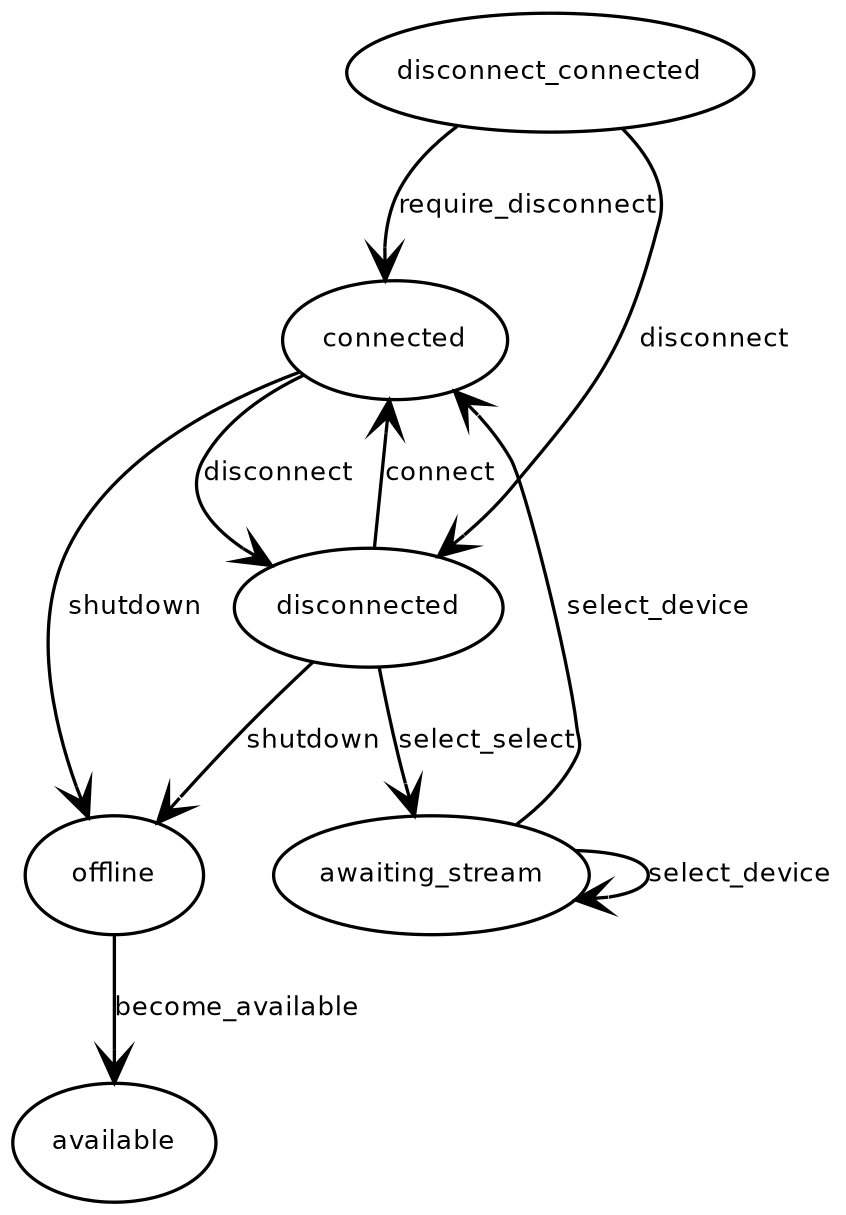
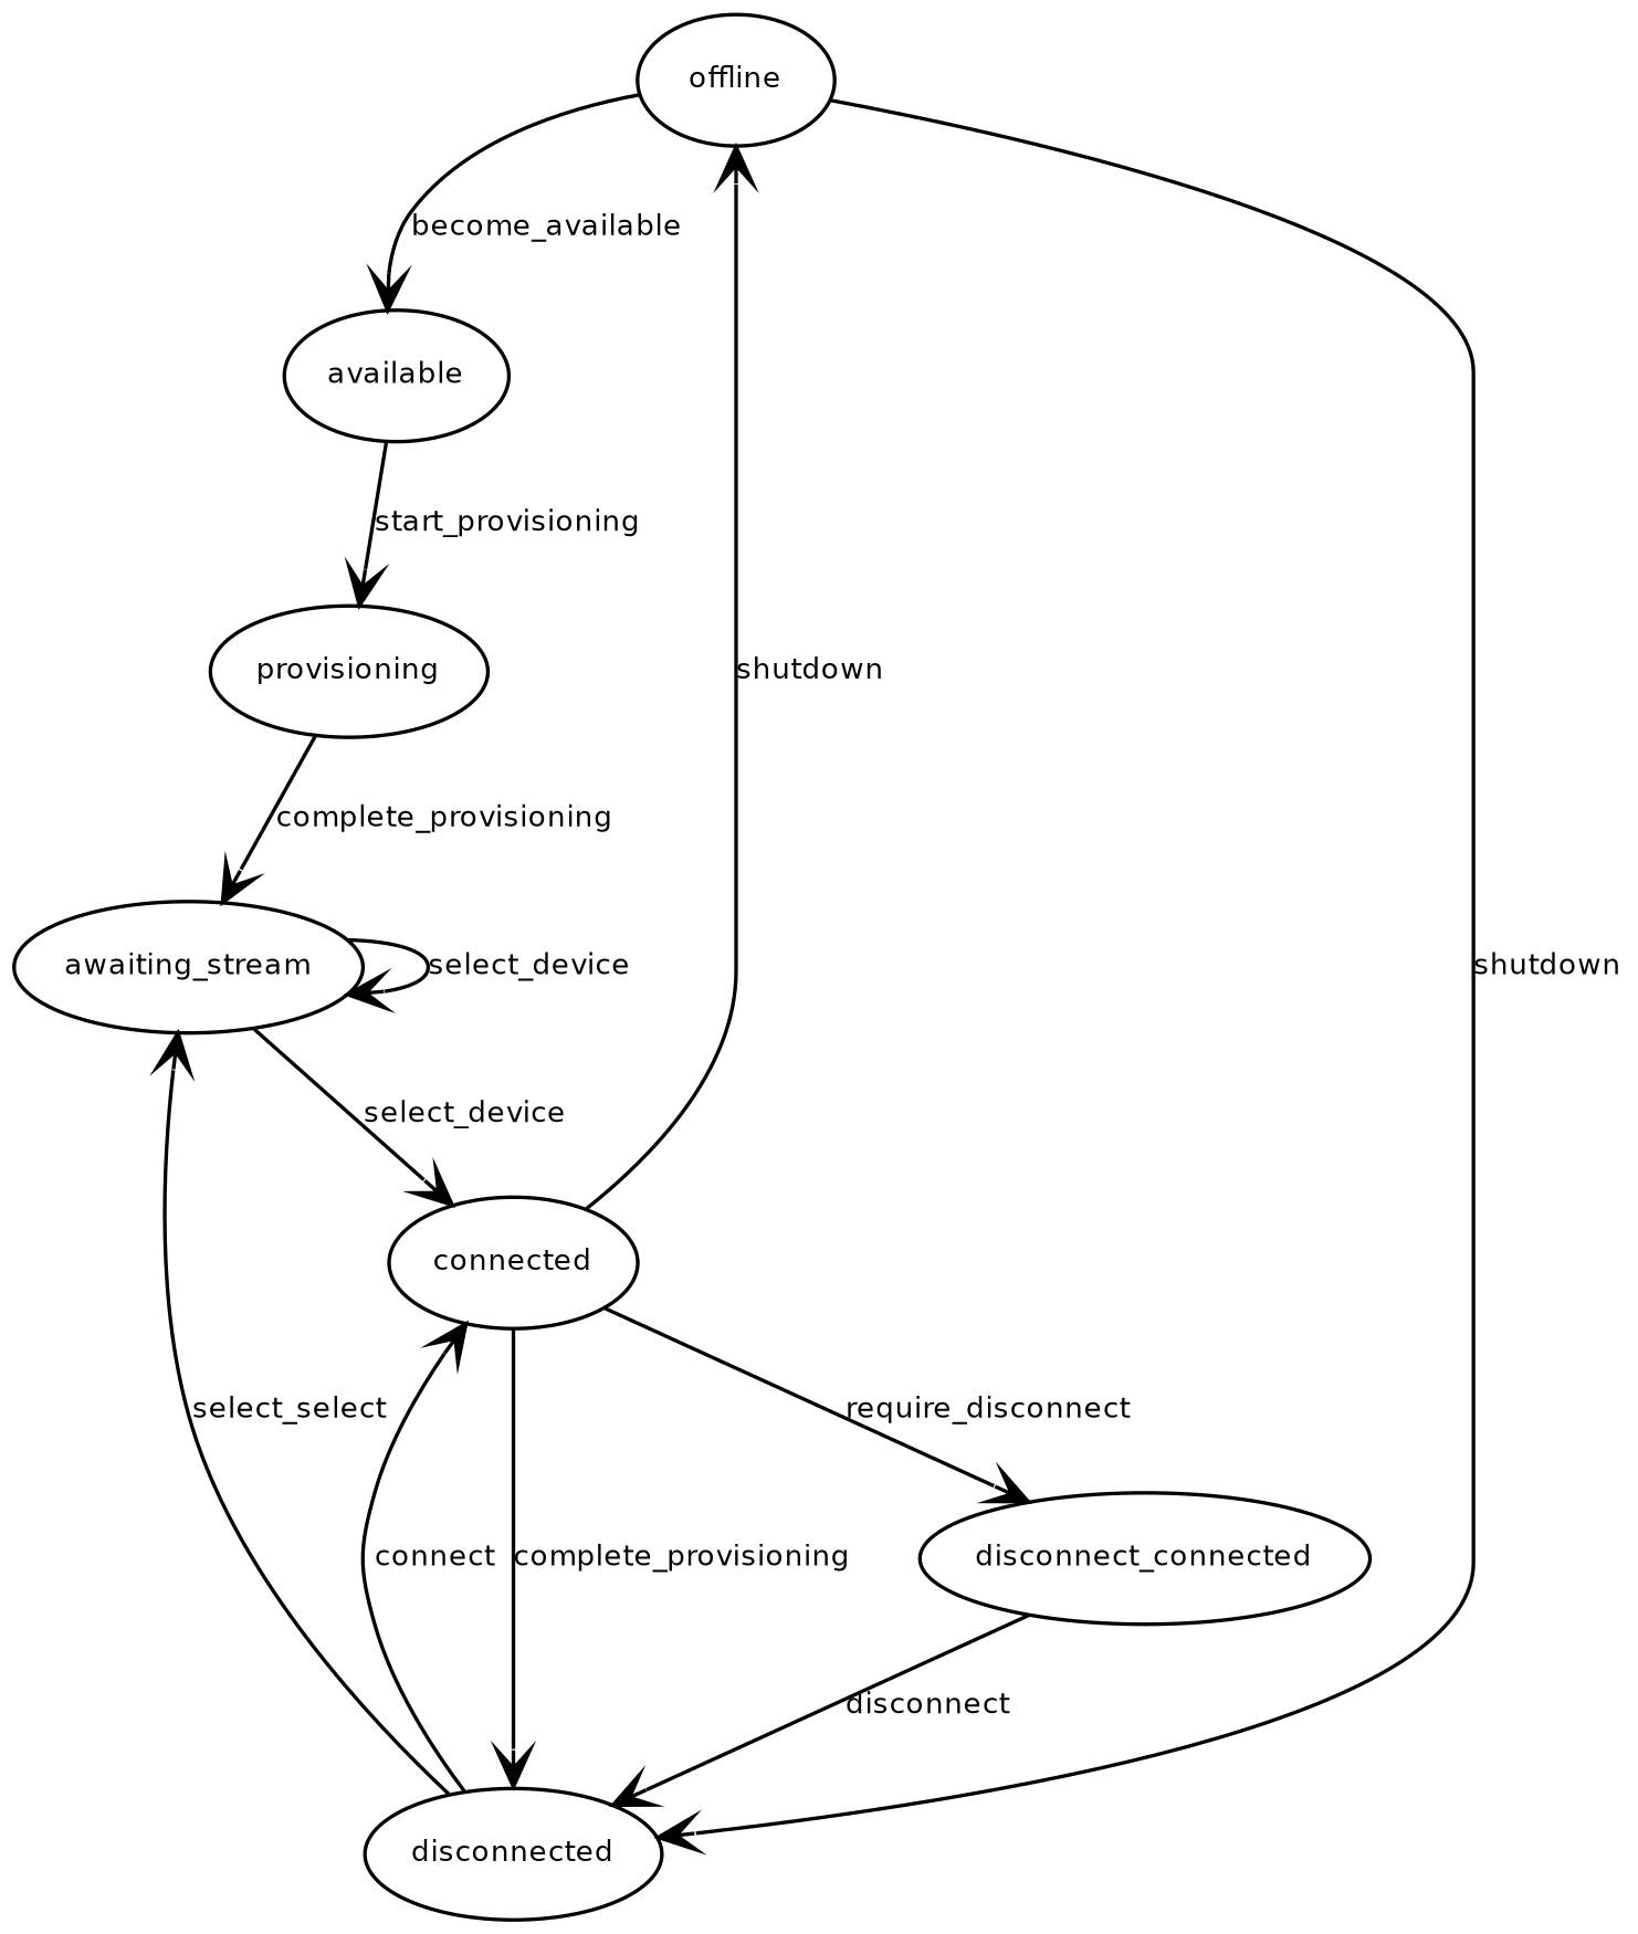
  digraph {
    fontname="Bitstream Vera Sans"
    fontsize=8
    node [fontname="Bitstream Vera Sans" fontsize=8 shape=oval]
    edge [arrowhead=open arrowtail=none fontname="Bitstream Vera Sans" fontsize=8]
    offline
    available
+   provisioning
    awaiting_stream
    connected
    disconnected
    n7 [label=disconnect_connected]
    offline -> available [label=become_available]
+   available -> provisioning [label=start_provisioning]
+   provisioning -> awaiting_stream [label=complete_provisioning]
    awaiting_stream -> awaiting_stream [label=select_device]
    awaiting_stream -> connected [label=select_device]
    connected -> offline [label=shutdown]
-   connected -> disconnected [label=disconnect]
-   n7 -> connected [label=require_disconnect]
-   disconnected -> offline [label=shutdown]
+   connected -> disconnected [label=complete_provisioning]
+   connected -> n7 [label=require_disconnect]
+   offline -> disconnected [label=shutdown]
    disconnected -> awaiting_stream [label=select_select]
    disconnected -> connected [label=connect]
    n7 -> disconnected [label=disconnect]
  }
